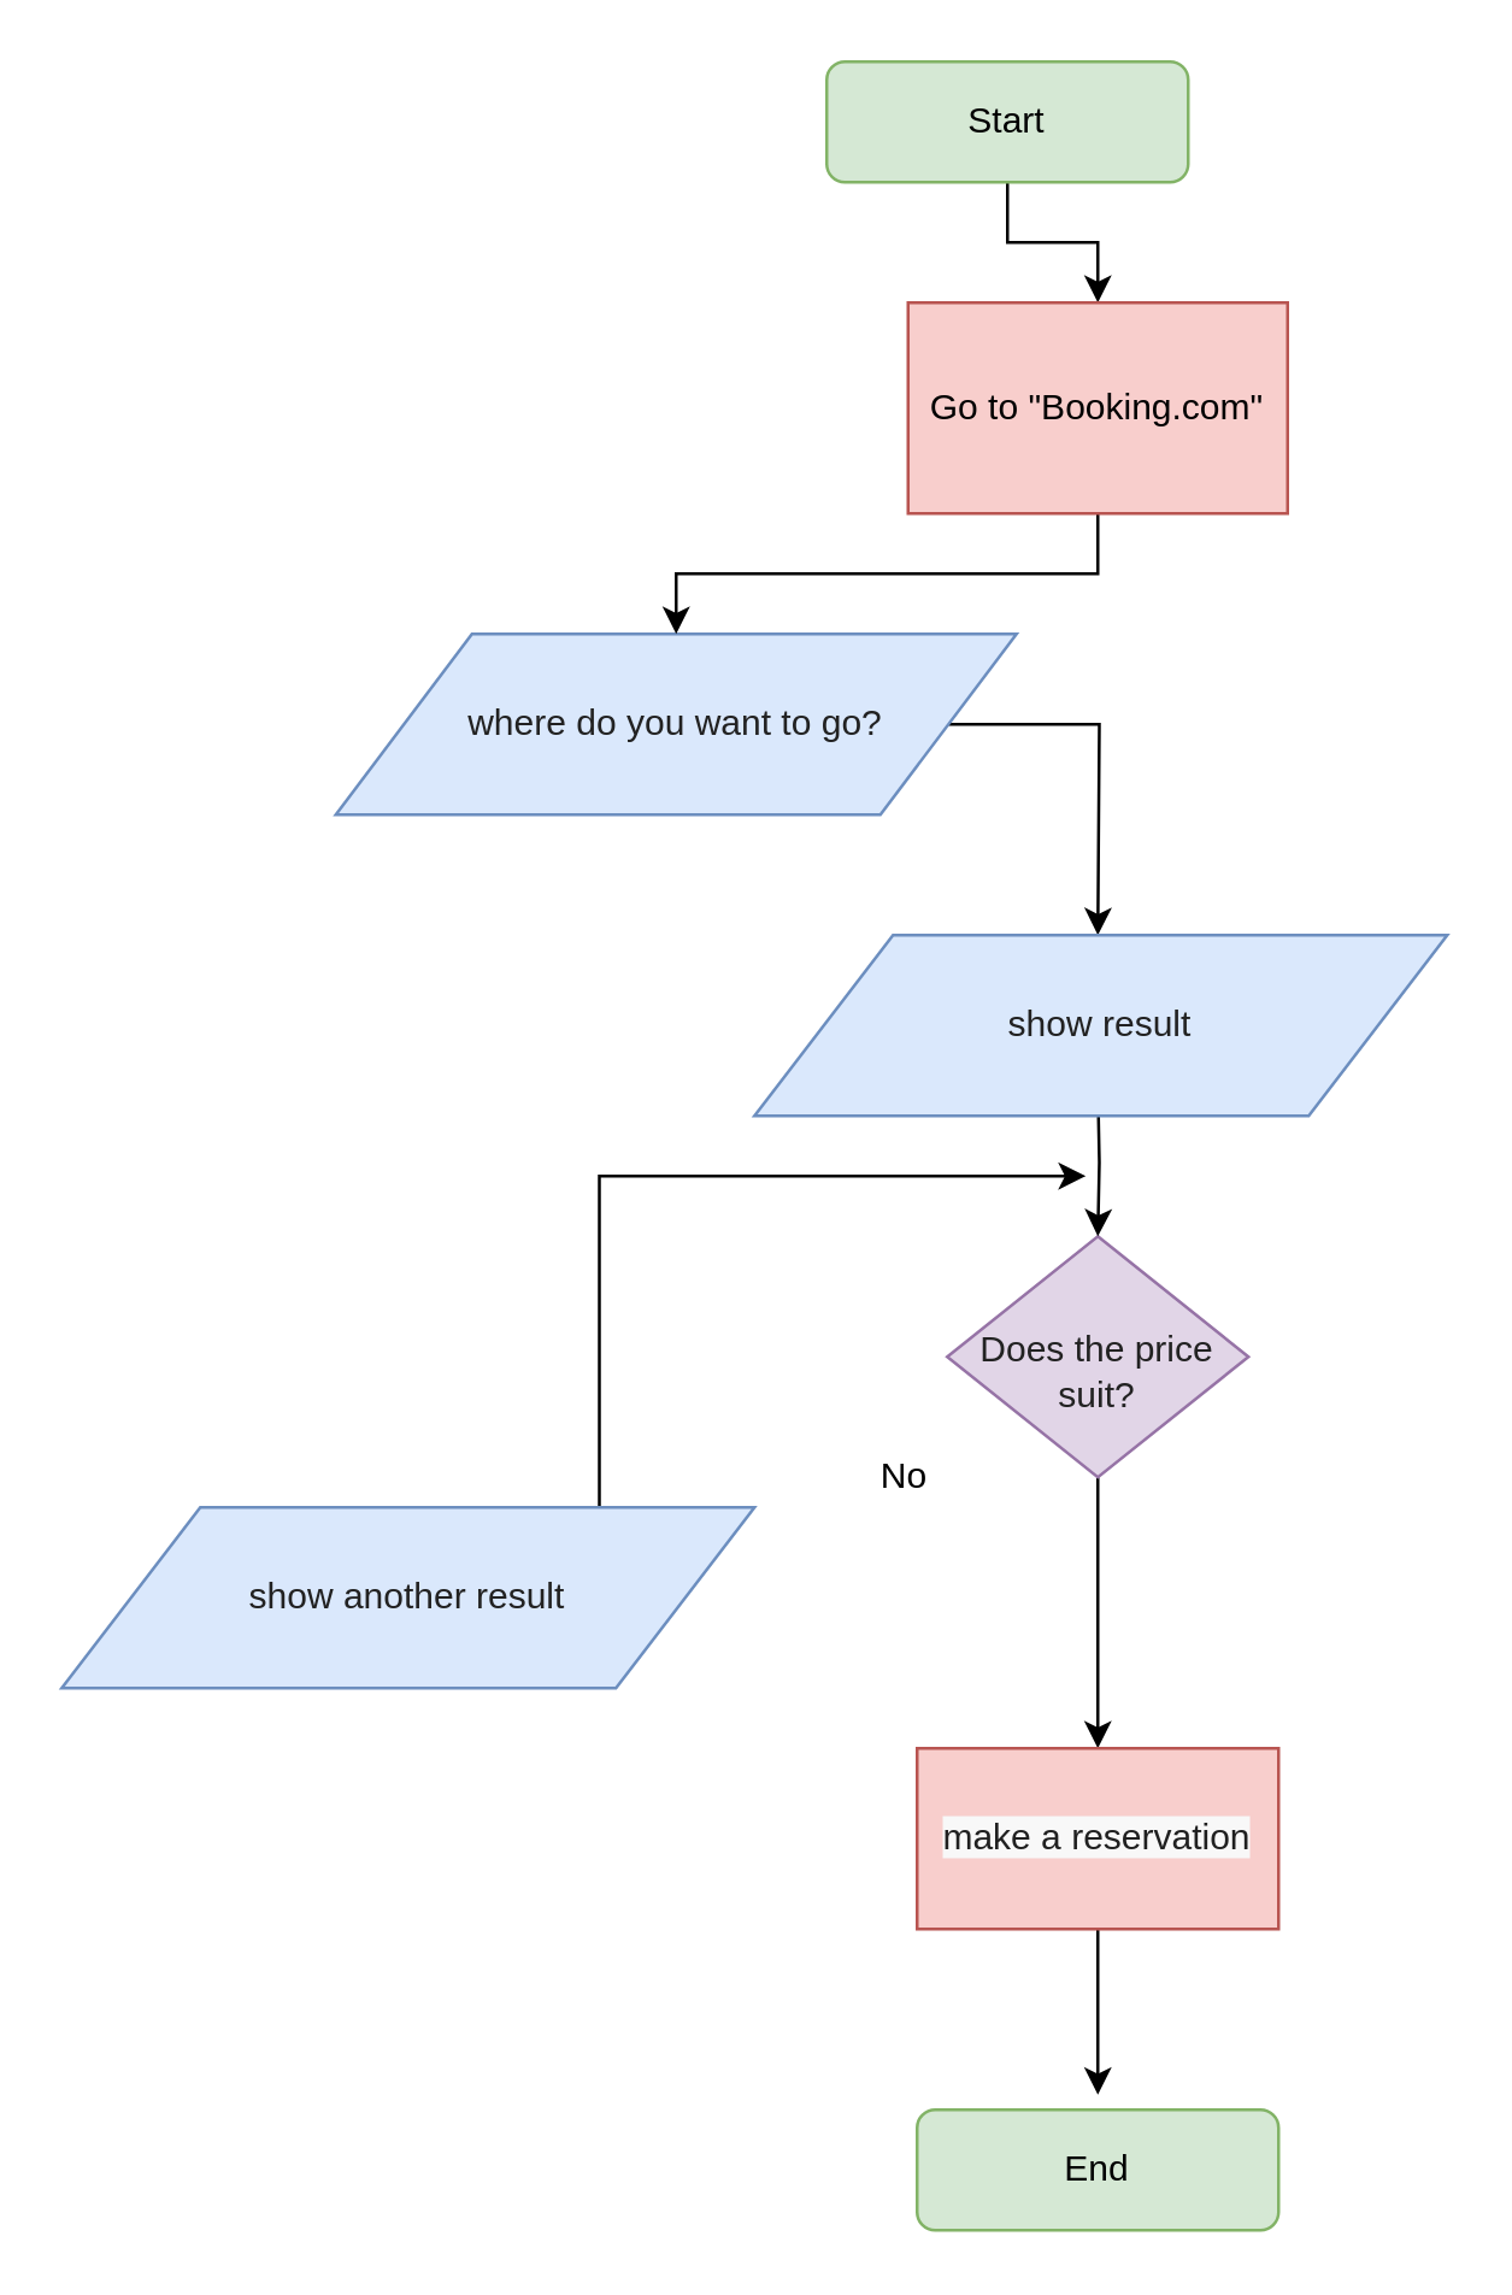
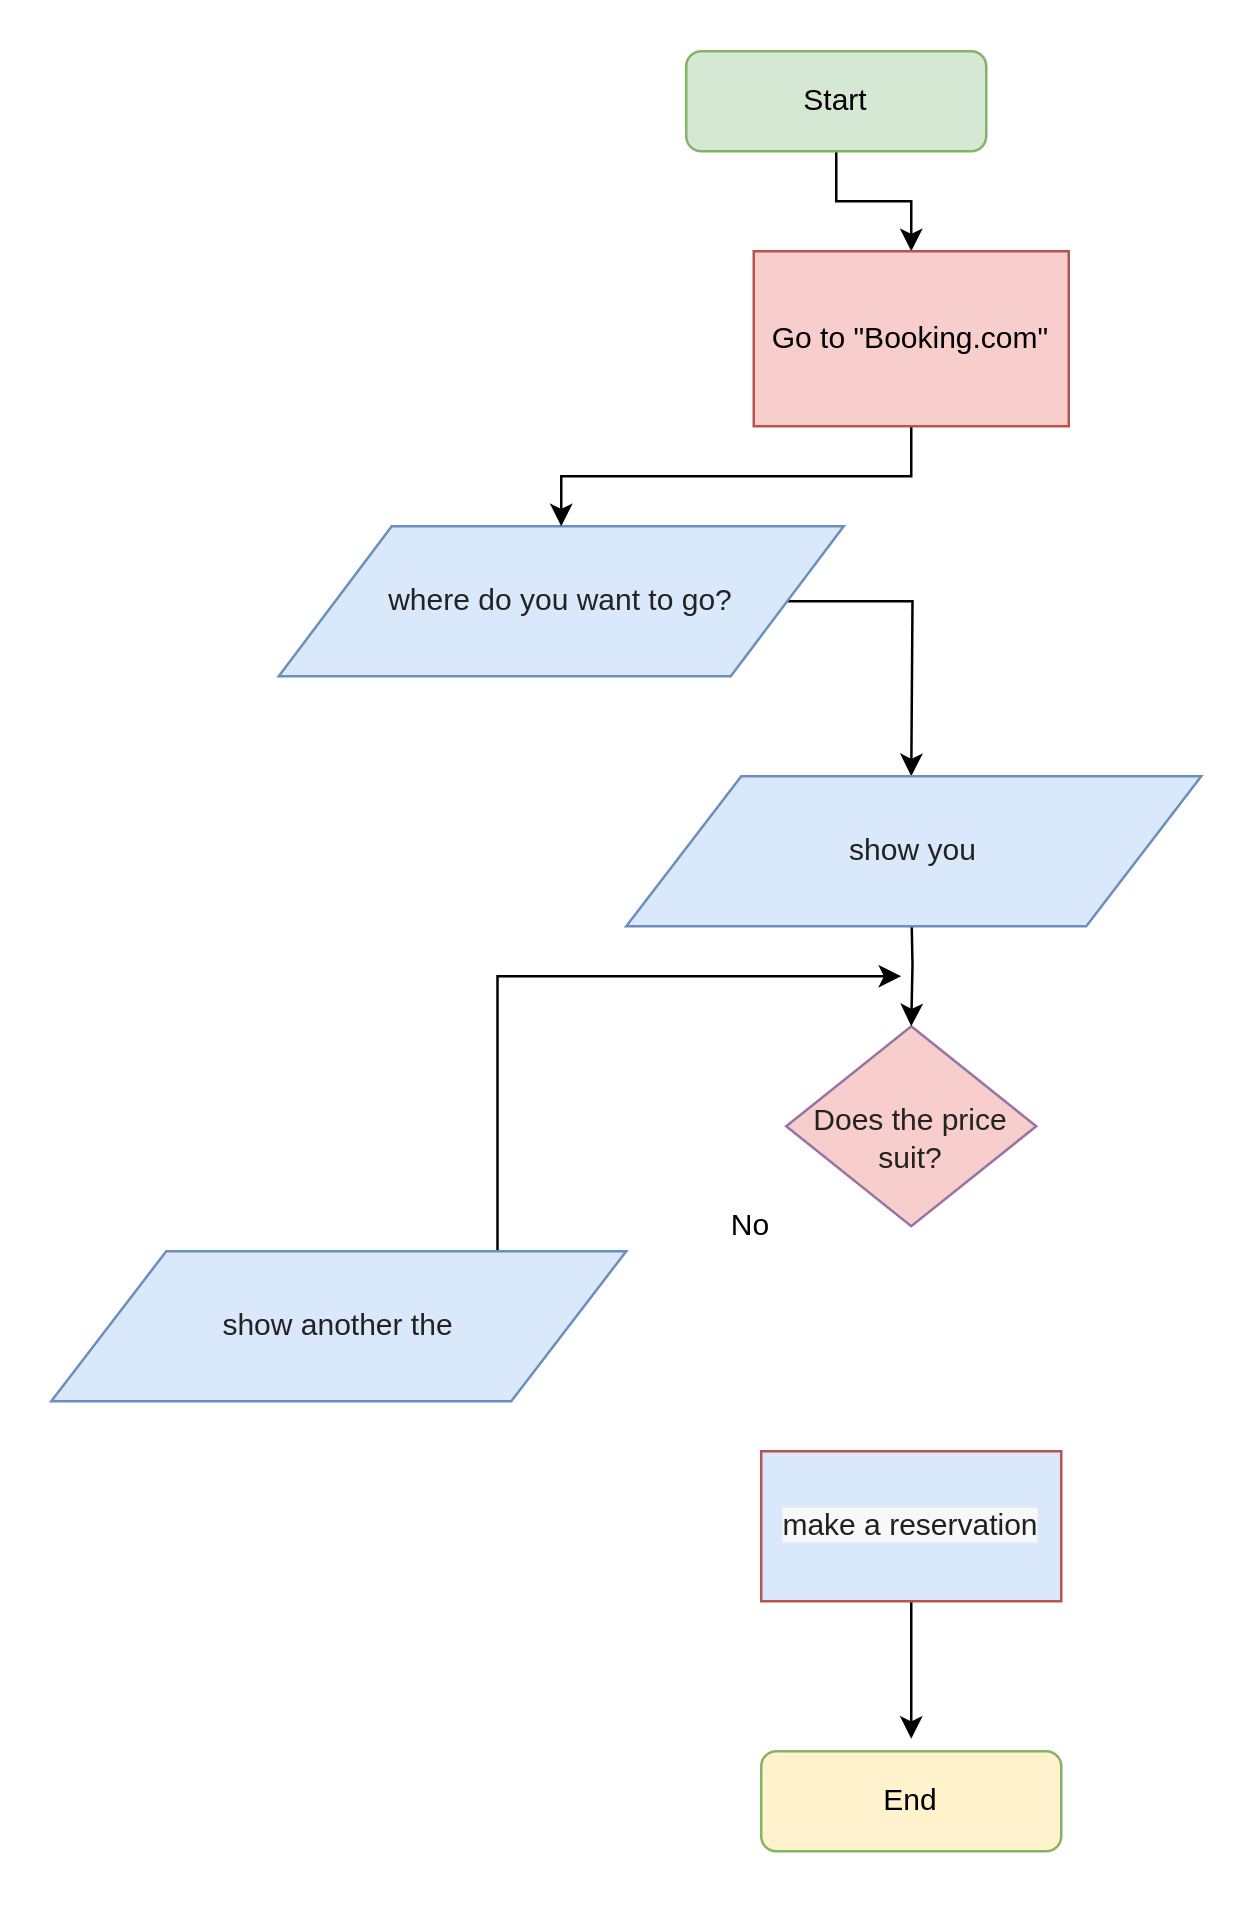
  <mxCell id="0" />
  <mxCell id="1" parent="0" />
  <mxCell id="2" value="" style="edgeStyle=orthogonalEdgeStyle;rounded=0;orthogonalLoop=1;jettySize=auto;html=1;" edge="1" parent="1" source="3" target="10"><mxGeometry relative="1" as="geometry" /></mxCell>
  <mxCell id="3" value="Start" style="rounded=1;whiteSpace=wrap;html=1;fontSize=12;glass=0;strokeWidth=1;shadow=0;fillColor=#d5e8d4;strokeColor=#82b366;" parent="1" vertex="1"><mxGeometry x="274" y="20" width="120" height="40" as="geometry" /></mxCell>
- <mxCell id="4" style="edgeStyle=orthogonalEdgeStyle;rounded=0;orthogonalLoop=1;jettySize=auto;html=1;entryX=0.5;entryY=0;entryDx=0;entryDy=0;" edge="1" parent="1" source="5" target="12"><mxGeometry relative="1" as="geometry"><Array as="points"><mxPoint x="364" y="540" /><mxPoint x="364" y="540" /></Array></mxGeometry></mxCell>
- <mxCell id="5" value="&lt;br&gt;&lt;span style=&quot;color: rgb(34 , 34 , 34) ; font-family: &amp;#34;arial&amp;#34; , sans-serif ; text-align: left ; white-space: pre-wrap&quot;&gt;&lt;font style=&quot;font-size: 12px&quot;&gt;Does the price suit?&lt;/font&gt;&lt;/span&gt;" style="rhombus;whiteSpace=wrap;html=1;shadow=0;fontFamily=Helvetica;fontSize=12;align=center;strokeWidth=1;spacing=6;spacingTop=-4;fillColor=#e1d5e7;strokeColor=#9673a6;" parent="1" vertex="1"><mxGeometry x="314" y="410" width="100" height="80" as="geometry" /></mxCell>
+ <mxCell id="5" value="&lt;br&gt;&lt;span style=&quot;color: rgb(34 , 34 , 34) ; font-family: &amp;#34;arial&amp;#34; , sans-serif ; text-align: left ; white-space: pre-wrap&quot;&gt;&lt;font style=&quot;font-size: 12px&quot;&gt;Does the price suit?&lt;/font&gt;&lt;/span&gt;" style="rhombus;whiteSpace=wrap;html=1;shadow=0;fontFamily=Helvetica;fontSize=12;align=center;strokeWidth=1;spacing=6;spacingTop=-4;fillColor=#f8cecc;strokeColor=#9673a6;" parent="1" vertex="1"><mxGeometry x="314" y="410" width="100" height="80" as="geometry" /></mxCell>
  <mxCell id="6" value="" style="edgeStyle=orthogonalEdgeStyle;rounded=0;orthogonalLoop=1;jettySize=auto;html=1;" edge="1" parent="1" source="7"><mxGeometry relative="1" as="geometry"><mxPoint x="364" y="310" as="targetPoint" /></mxGeometry></mxCell>
  <mxCell id="7" value="&lt;font style=&quot;font-size: 12px&quot;&gt;&lt;span style=&quot;color: rgb(34 , 34 , 34) ; font-family: &amp;#34;arial&amp;#34; , sans-serif ; text-align: left ; white-space: pre-wrap&quot;&gt;where do you want to go?&lt;/span&gt;&lt;/font&gt;" style="shape=parallelogram;perimeter=parallelogramPerimeter;whiteSpace=wrap;html=1;fillColor=#dae8fc;strokeColor=#6c8ebf;" vertex="1" parent="1"><mxGeometry x="111" y="210" width="226" height="60" as="geometry" /></mxCell>
  <mxCell id="8" value="" style="edgeStyle=orthogonalEdgeStyle;rounded=0;orthogonalLoop=1;jettySize=auto;html=1;" edge="1" parent="1" target="5"><mxGeometry relative="1" as="geometry"><mxPoint x="364" y="360" as="sourcePoint" /></mxGeometry></mxCell>
  <mxCell id="9" value="" style="edgeStyle=orthogonalEdgeStyle;rounded=0;orthogonalLoop=1;jettySize=auto;html=1;" edge="1" parent="1" source="10" target="7"><mxGeometry relative="1" as="geometry" /></mxCell>
  <mxCell id="10" value="&lt;span style=&quot;white-space: normal&quot;&gt;Go to &quot;Booking.com&quot;&lt;/span&gt;" style="rounded=0;whiteSpace=wrap;html=1;fillColor=#f8cecc;strokeColor=#b85450;" vertex="1" parent="1"><mxGeometry x="301" y="100" width="126" height="70" as="geometry" /></mxCell>
  <mxCell id="11" style="edgeStyle=orthogonalEdgeStyle;rounded=0;orthogonalLoop=1;jettySize=auto;html=1;entryX=0.5;entryY=0;entryDx=0;entryDy=0;" edge="1" parent="1" source="12"><mxGeometry relative="1" as="geometry"><mxPoint x="364" y="695" as="targetPoint" /></mxGeometry></mxCell>
- <mxCell id="12" value="&lt;span style=&quot;color: rgba(0 , 0 , 0 , 0.87) ; font-family: &amp;#34;arial&amp;#34; , sans-serif ; text-align: left ; white-space: normal ; background-color: rgb(248 , 248 , 248)&quot;&gt;make a reservation&lt;/span&gt;" style="rounded=0;whiteSpace=wrap;html=1;fillColor=#f8cecc;strokeColor=#b85450;" vertex="1" parent="1"><mxGeometry x="304" y="580" width="120" height="60" as="geometry" /></mxCell>
+ <mxCell id="12" value="&lt;span style=&quot;color: rgba(0 , 0 , 0 , 0.87) ; font-family: &amp;#34;arial&amp;#34; , sans-serif ; text-align: left ; white-space: normal ; background-color: rgb(248 , 248 , 248)&quot;&gt;make a reservation&lt;/span&gt;" style="rounded=0;whiteSpace=wrap;html=1;fillColor=#dae8fc;strokeColor=#b85450;" vertex="1" parent="1"><mxGeometry x="304" y="580" width="120" height="60" as="geometry" /></mxCell>
  <mxCell id="13" style="edgeStyle=orthogonalEdgeStyle;rounded=0;orthogonalLoop=1;jettySize=auto;html=1;" edge="1" parent="1"><mxGeometry relative="1" as="geometry"><mxPoint x="360" y="390" as="targetPoint" /><mxPoint x="198.5" y="500" as="sourcePoint" /><Array as="points"><mxPoint x="199" y="390" /></Array></mxGeometry></mxCell>
  <mxCell id="14" value="No" style="text;html=1;strokeColor=none;fillColor=none;align=center;verticalAlign=middle;whiteSpace=wrap;rounded=0;" vertex="1" parent="1"><mxGeometry x="280" y="480" width="40" height="20" as="geometry" /></mxCell>
- <mxCell id="15" value="&lt;span style=&quot;color: rgb(34 , 34 , 34) ; font-family: &amp;#34;arial&amp;#34; , sans-serif ; text-align: left ; white-space: pre-wrap&quot;&gt;show result&lt;/span&gt;" style="shape=parallelogram;perimeter=parallelogramPerimeter;whiteSpace=wrap;html=1;fillColor=#dae8fc;strokeColor=#6c8ebf;" vertex="1" parent="1"><mxGeometry x="250" y="310" width="230" height="60" as="geometry" /></mxCell>
- <mxCell id="16" value="End" style="rounded=1;whiteSpace=wrap;html=1;fontSize=12;glass=0;strokeWidth=1;shadow=0;fillColor=#d5e8d4;strokeColor=#82b366;" vertex="1" parent="1"><mxGeometry x="304" y="700" width="120" height="40" as="geometry" /></mxCell>
- <mxCell id="17" value="&lt;span style=&quot;color: rgb(34 , 34 , 34) ; font-family: &amp;#34;arial&amp;#34; , sans-serif ; text-align: left ; white-space: pre-wrap&quot;&gt;show another result&lt;/span&gt;" style="shape=parallelogram;perimeter=parallelogramPerimeter;whiteSpace=wrap;html=1;fillColor=#dae8fc;strokeColor=#6c8ebf;" vertex="1" parent="1"><mxGeometry x="20" y="500" width="230" height="60" as="geometry" /></mxCell>
+ <mxCell id="15" value="&lt;span style=&quot;color: rgb(34 , 34 , 34) ; font-family: &amp;#34;arial&amp;#34; , sans-serif ; text-align: left ; white-space: pre-wrap&quot;&gt;show you&lt;/span&gt;" style="shape=parallelogram;perimeter=parallelogramPerimeter;whiteSpace=wrap;html=1;fillColor=#dae8fc;strokeColor=#6c8ebf;" vertex="1" parent="1"><mxGeometry x="250" y="310" width="230" height="60" as="geometry" /></mxCell>
+ <mxCell id="16" value="End" style="rounded=1;whiteSpace=wrap;html=1;fontSize=12;glass=0;strokeWidth=1;shadow=0;fillColor=#fff2cc;strokeColor=#82b366;" vertex="1" parent="1"><mxGeometry x="304" y="700" width="120" height="40" as="geometry" /></mxCell>
+ <mxCell id="17" value="&lt;span style=&quot;color: rgb(34 , 34 , 34) ; font-family: &amp;#34;arial&amp;#34; , sans-serif ; text-align: left ; white-space: pre-wrap&quot;&gt;show another the&lt;/span&gt;" style="shape=parallelogram;perimeter=parallelogramPerimeter;whiteSpace=wrap;html=1;fillColor=#dae8fc;strokeColor=#6c8ebf;" vertex="1" parent="1"><mxGeometry x="20" y="500" width="230" height="60" as="geometry" /></mxCell>
